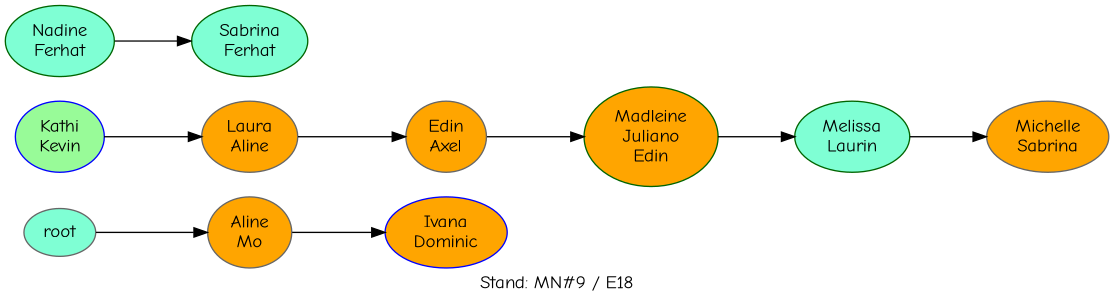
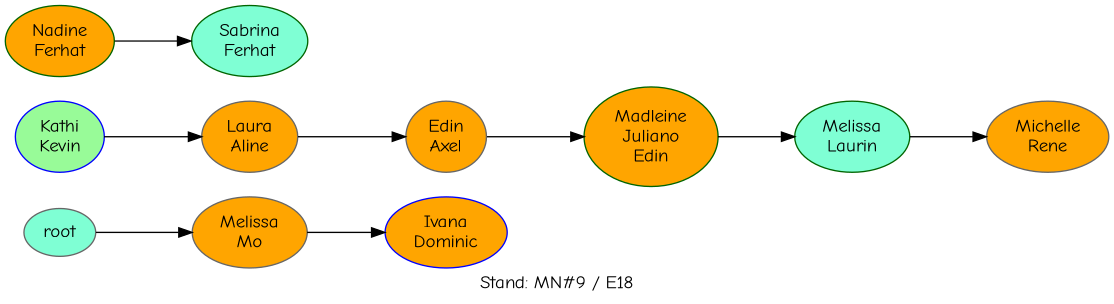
  digraph {
    fontname="Comic Neue"
    label="Stand: MN#9 / E18"
    labelloc=b
    rankdir=LR
    ranksep=0.8
    node [color=gray40 fillcolor=orange fontname="Comic Neue" style=filled]
    edge [fontname="Comic Neue"]
-   n1 [label="Aline\nMo"]
+   n1 [label="Melissa\nMo"]
    n2 [color=blue label="Ivana\nDominic"]
    root [fillcolor=aquamarine]
    n4 [color=blue fillcolor=palegreen label="Kathi\nKevin"]
    n5 [label="Laura\nAline"]
    n6 [label="Edin\nAxel"]
    n7 [color=darkgreen label="Madleine\nJuliano\nEdin"]
    n8 [color=darkgreen fillcolor=aquamarine label="Melissa\nLaurin"]
-   n9 [label="Michelle\nSabrina"]
-   n10 [color=darkgreen fillcolor=aquamarine label="Nadine\nFerhat"]
+   n9 [label="Michelle\nRene"]
+   n10 [color=darkgreen label="Nadine\nFerhat"]
    n11 [color=darkgreen fillcolor=aquamarine label="Sabrina\nFerhat"]
    n1 -> n2
    root -> n1
    n4 -> n5
    n5 -> n6
    n6 -> n7
    n7 -> n8
    n8 -> n9
    n10 -> n11
  }
